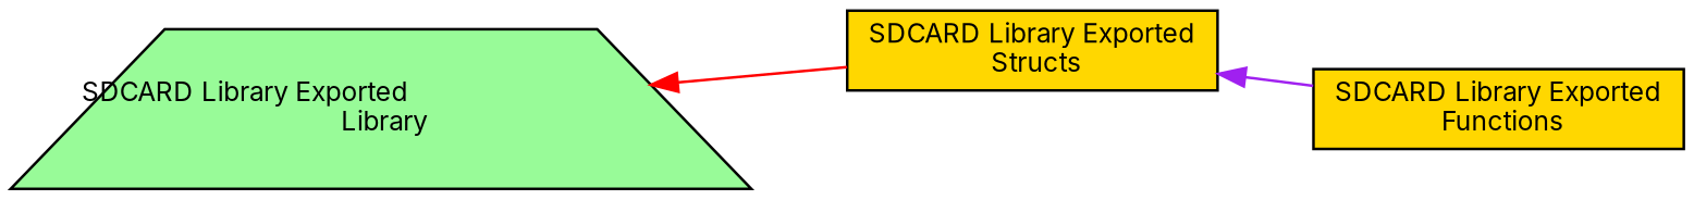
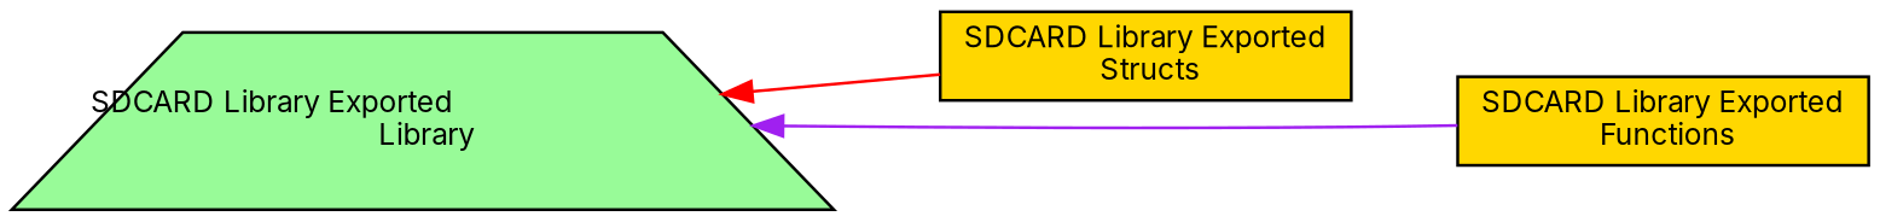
  digraph {
    fontname=Inter
    rankdir=LR
    node [color=black fillcolor=gold fontname=Inter fontsize=10 shape=box style=filled]
    edge [dir=back fontname=Inter fontsize=10 labelfontname=Helvetica labelfontsize=10 shape=plaintext style=solid]
    n1 [fillcolor=palegreen height=0.2 label="SDCARD Library Exported\l Library" shape=trapezium width=0.4]
    n2 [fontcolor=black height=0.2 label="SDCARD Library Exported\l Structs" width=0.4]
    n3 [height=0.2 label="SDCARD Library Exported\l Functions" width=0.4]
    n1 -> n2 [color=red]
-   n2 -> n3 [color=purple]
+   n1 -> n3 [color=purple]
  }
